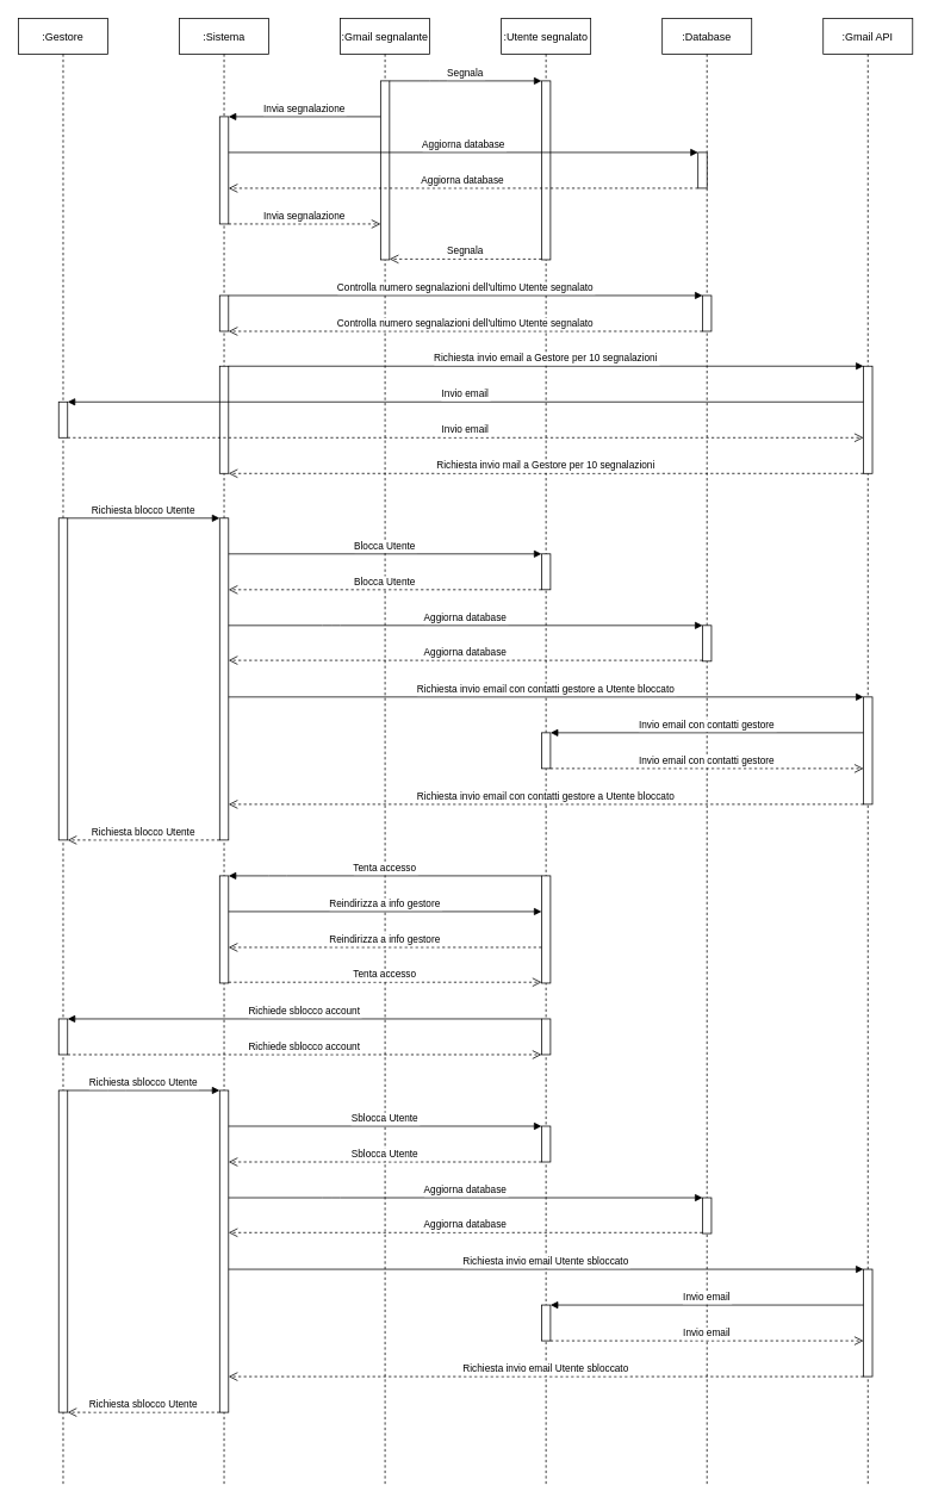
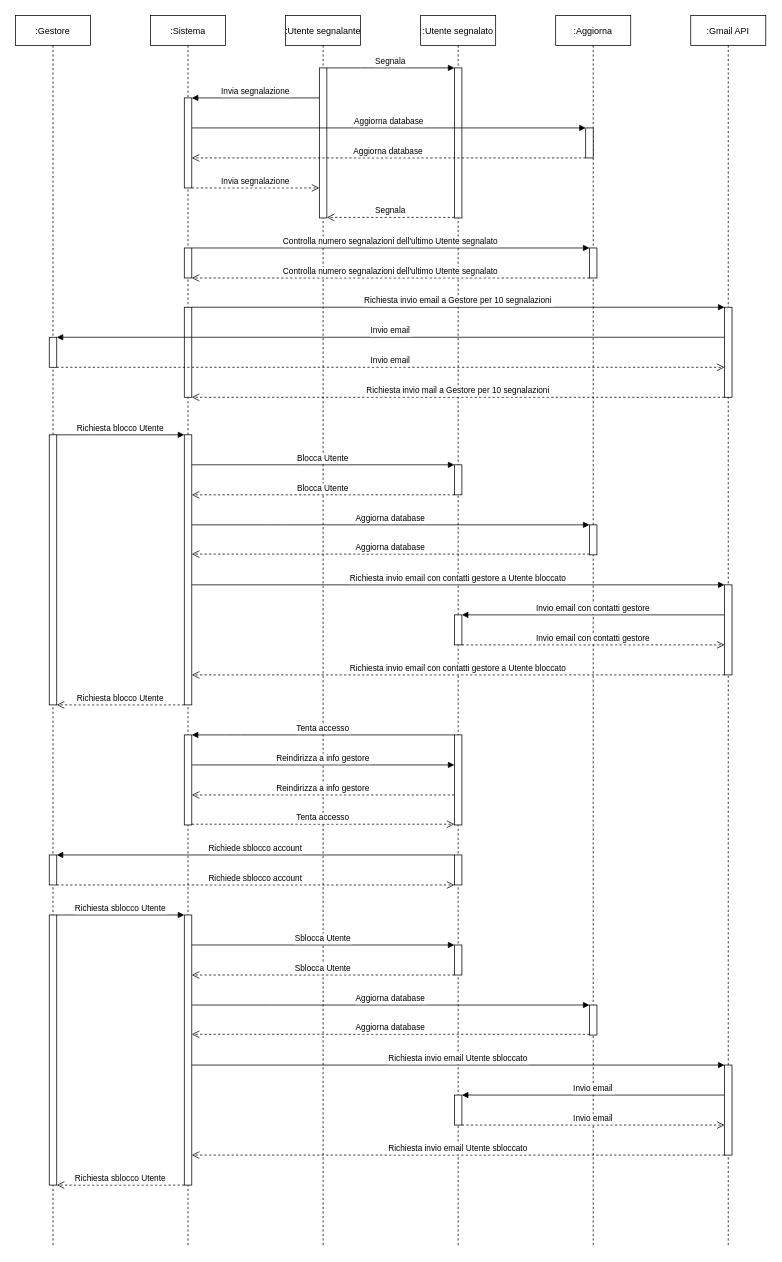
  <mxCell id="0" />
  <mxCell id="1" parent="0" />
  <mxCell id="2" value=":Gestore" style="shape=umlLifeline;perimeter=lifelinePerimeter;container=1;collapsible=0;recursiveResize=0;rounded=0;shadow=0;strokeWidth=1;" parent="1" vertex="1"><mxGeometry x="20" y="20" width="100" height="1640" as="geometry" /></mxCell>
  <mxCell id="3" value="" style="points=[];perimeter=orthogonalPerimeter;rounded=0;shadow=0;strokeWidth=1;" vertex="1" parent="2"><mxGeometry x="45" y="429" width="10" height="40" as="geometry" /></mxCell>
  <mxCell id="4" value="" style="points=[];perimeter=orthogonalPerimeter;rounded=0;shadow=0;strokeWidth=1;" vertex="1" parent="2"><mxGeometry x="45" y="559" width="10" height="360" as="geometry" /></mxCell>
  <mxCell id="5" value="" style="points=[];perimeter=orthogonalPerimeter;rounded=0;shadow=0;strokeWidth=1;" vertex="1" parent="2"><mxGeometry x="45" y="1119" width="10" height="40" as="geometry" /></mxCell>
- <mxCell id="6" value=":Gmail segnalante" style="shape=umlLifeline;perimeter=lifelinePerimeter;container=1;collapsible=0;recursiveResize=0;rounded=0;shadow=0;strokeWidth=1;" parent="1" vertex="1"><mxGeometry x="380" y="20" width="100" height="1640" as="geometry" /></mxCell>
+ <mxCell id="6" value=":Utente segnalante" style="shape=umlLifeline;perimeter=lifelinePerimeter;container=1;collapsible=0;recursiveResize=0;rounded=0;shadow=0;strokeWidth=1;" parent="1" vertex="1"><mxGeometry x="380" y="20" width="100" height="1640" as="geometry" /></mxCell>
  <mxCell id="7" value="" style="points=[];perimeter=orthogonalPerimeter;rounded=0;shadow=0;strokeWidth=1;" parent="6" vertex="1"><mxGeometry x="45" y="70" width="10" height="200" as="geometry" /></mxCell>
  <mxCell id="8" value="Segnala" style="verticalAlign=bottom;endArrow=open;dashed=1;endSize=8;shadow=0;strokeWidth=1;" parent="6" edge="1"><mxGeometry relative="1" as="geometry"><mxPoint x="55" y="269.23" as="targetPoint" /><mxPoint x="225" y="269.23" as="sourcePoint" /></mxGeometry></mxCell>
  <mxCell id="9" value="Invia segnalazione" style="verticalAlign=bottom;endArrow=open;dashed=1;endSize=8;shadow=0;strokeWidth=1;" edge="1" parent="6"><mxGeometry relative="1" as="geometry"><mxPoint x="45" y="230.0" as="targetPoint" /><mxPoint x="-125" y="230.0" as="sourcePoint" /></mxGeometry></mxCell>
  <mxCell id="10" value=":Utente segnalato" style="shape=umlLifeline;perimeter=lifelinePerimeter;container=1;collapsible=0;recursiveResize=0;rounded=0;shadow=0;strokeWidth=1;" vertex="1" parent="1"><mxGeometry x="560" y="20" width="100" height="1640" as="geometry" /></mxCell>
  <mxCell id="11" value="" style="points=[];perimeter=orthogonalPerimeter;rounded=0;shadow=0;strokeWidth=1;" vertex="1" parent="10"><mxGeometry x="45" y="70" width="10" height="200" as="geometry" /></mxCell>
  <mxCell id="12" value="" style="points=[];perimeter=orthogonalPerimeter;rounded=0;shadow=0;strokeWidth=1;" vertex="1" parent="10"><mxGeometry x="45" y="599" width="10" height="40" as="geometry" /></mxCell>
  <mxCell id="13" value="" style="points=[];perimeter=orthogonalPerimeter;rounded=0;shadow=0;strokeWidth=1;" vertex="1" parent="10"><mxGeometry x="45" y="799" width="10" height="40" as="geometry" /></mxCell>
  <mxCell id="14" value="" style="points=[];perimeter=orthogonalPerimeter;rounded=0;shadow=0;strokeWidth=1;" vertex="1" parent="10"><mxGeometry x="45" y="1119" width="10" height="40" as="geometry" /></mxCell>
  <mxCell id="15" value="" style="points=[];perimeter=orthogonalPerimeter;rounded=0;shadow=0;strokeWidth=1;" vertex="1" parent="10"><mxGeometry x="45" y="959" width="10" height="120" as="geometry" /></mxCell>
- <mxCell id="16" value=":Database" style="shape=umlLifeline;perimeter=lifelinePerimeter;container=1;collapsible=0;recursiveResize=0;rounded=0;shadow=0;strokeWidth=1;" vertex="1" parent="1"><mxGeometry x="740" y="20" width="100" height="1640" as="geometry" /></mxCell>
+ <mxCell id="16" value=":Aggiorna" style="shape=umlLifeline;perimeter=lifelinePerimeter;container=1;collapsible=0;recursiveResize=0;rounded=0;shadow=0;strokeWidth=1;" vertex="1" parent="1"><mxGeometry x="740" y="20" width="100" height="1640" as="geometry" /></mxCell>
  <mxCell id="17" value="" style="points=[];perimeter=orthogonalPerimeter;rounded=0;shadow=0;strokeWidth=1;" vertex="1" parent="16"><mxGeometry x="45" y="679" width="10" height="40" as="geometry" /></mxCell>
  <mxCell id="18" value="" style="points=[];perimeter=orthogonalPerimeter;rounded=0;shadow=0;strokeWidth=1;" vertex="1" parent="16"><mxGeometry x="40" y="150" width="10" height="40" as="geometry" /></mxCell>
  <mxCell id="19" value="" style="points=[];perimeter=orthogonalPerimeter;rounded=0;shadow=0;strokeWidth=1;" vertex="1" parent="16"><mxGeometry x="45" y="310" width="10" height="40" as="geometry" /></mxCell>
  <mxCell id="20" value=":Gmail API" style="shape=umlLifeline;perimeter=lifelinePerimeter;container=1;collapsible=0;recursiveResize=0;rounded=0;shadow=0;strokeWidth=1;" vertex="1" parent="1"><mxGeometry x="920" y="20" width="100" height="1640" as="geometry" /></mxCell>
  <mxCell id="21" value="" style="points=[];perimeter=orthogonalPerimeter;rounded=0;shadow=0;strokeWidth=1;" vertex="1" parent="20"><mxGeometry x="45" y="389" width="10" height="120" as="geometry" /></mxCell>
  <mxCell id="22" value="" style="points=[];perimeter=orthogonalPerimeter;rounded=0;shadow=0;strokeWidth=1;" vertex="1" parent="20"><mxGeometry x="45" y="759" width="10" height="120" as="geometry" /></mxCell>
  <mxCell id="23" value=":Sistema" style="shape=umlLifeline;perimeter=lifelinePerimeter;container=1;collapsible=0;recursiveResize=0;rounded=0;shadow=0;strokeWidth=1;" vertex="1" parent="1"><mxGeometry x="200" y="20" width="100" height="1640" as="geometry" /></mxCell>
  <mxCell id="24" value="" style="points=[];perimeter=orthogonalPerimeter;rounded=0;shadow=0;strokeWidth=1;" vertex="1" parent="23"><mxGeometry x="45" y="110" width="10" height="120" as="geometry" /></mxCell>
  <mxCell id="25" value="" style="points=[];perimeter=orthogonalPerimeter;rounded=0;shadow=0;strokeWidth=1;" vertex="1" parent="23"><mxGeometry x="45" y="389" width="10" height="120" as="geometry" /></mxCell>
  <mxCell id="26" value="" style="points=[];perimeter=orthogonalPerimeter;rounded=0;shadow=0;strokeWidth=1;" vertex="1" parent="23"><mxGeometry x="45" y="559" width="10" height="360" as="geometry" /></mxCell>
  <mxCell id="27" value="Richiesta blocco Utente" style="verticalAlign=bottom;endArrow=open;dashed=1;endSize=8;shadow=0;strokeWidth=1;" edge="1" parent="23"><mxGeometry relative="1" as="geometry"><mxPoint x="-125" y="919" as="targetPoint" /><mxPoint x="45" y="919" as="sourcePoint" /></mxGeometry></mxCell>
  <mxCell id="28" value="Invia segnalazione" style="verticalAlign=bottom;endArrow=block;shadow=0;strokeWidth=1;" edge="1" parent="23"><mxGeometry relative="1" as="geometry"><mxPoint x="225" y="110.0" as="sourcePoint" /><mxPoint x="55" y="110.0" as="targetPoint" /><Array as="points" /></mxGeometry></mxCell>
  <mxCell id="29" value="" style="points=[];perimeter=orthogonalPerimeter;rounded=0;shadow=0;strokeWidth=1;" vertex="1" parent="23"><mxGeometry x="45" y="310" width="10" height="40" as="geometry" /></mxCell>
  <mxCell id="30" value="Segnala" style="verticalAlign=bottom;endArrow=block;shadow=0;strokeWidth=1;" parent="1" edge="1"><mxGeometry relative="1" as="geometry"><mxPoint x="435" y="90" as="sourcePoint" /><mxPoint x="605" y="90" as="targetPoint" /><Array as="points"><mxPoint x="490" y="90" /></Array></mxGeometry></mxCell>
  <mxCell id="31" value="Richiesta invio email a Gestore per 10 segnalazioni" style="verticalAlign=bottom;endArrow=block;shadow=0;strokeWidth=1;" edge="1" parent="1"><mxGeometry relative="1" as="geometry"><mxPoint x="255" y="409" as="sourcePoint" /><mxPoint x="965" y="409" as="targetPoint" /><Array as="points" /></mxGeometry></mxCell>
  <mxCell id="32" value="Richiesta invio mail a Gestore per 10 segnalazioni" style="verticalAlign=bottom;endArrow=open;dashed=1;endSize=8;shadow=0;strokeWidth=1;" edge="1" parent="1"><mxGeometry relative="1" as="geometry"><mxPoint x="255" y="529" as="targetPoint" /><mxPoint x="965" y="529" as="sourcePoint" /></mxGeometry></mxCell>
  <mxCell id="33" value="Invio email" style="verticalAlign=bottom;endArrow=block;shadow=0;strokeWidth=1;" edge="1" parent="1"><mxGeometry relative="1" as="geometry"><mxPoint x="965" y="449" as="sourcePoint" /><mxPoint x="75" y="449" as="targetPoint" /><Array as="points" /><mxPoint as="offset" /></mxGeometry></mxCell>
  <mxCell id="34" value="Invio email" style="verticalAlign=bottom;endArrow=open;dashed=1;endSize=8;shadow=0;strokeWidth=1;" edge="1" parent="1"><mxGeometry relative="1" as="geometry"><mxPoint x="965" y="489" as="targetPoint" /><mxPoint x="75" y="489" as="sourcePoint" /></mxGeometry></mxCell>
  <mxCell id="35" value="Richiesta blocco Utente" style="verticalAlign=bottom;endArrow=block;shadow=0;strokeWidth=1;" edge="1" parent="1" source="4" target="26"><mxGeometry relative="1" as="geometry"><mxPoint x="75" y="579" as="sourcePoint" /><mxPoint x="245" y="579" as="targetPoint" /><Array as="points"><mxPoint x="130" y="579" /></Array></mxGeometry></mxCell>
  <mxCell id="36" value="Blocca Utente" style="verticalAlign=bottom;endArrow=block;shadow=0;strokeWidth=1;" edge="1" parent="1"><mxGeometry relative="1" as="geometry"><mxPoint x="255" y="619" as="sourcePoint" /><mxPoint x="605" y="619" as="targetPoint" /><Array as="points" /></mxGeometry></mxCell>
  <mxCell id="37" value="Blocca Utente" style="verticalAlign=bottom;endArrow=open;dashed=1;endSize=8;shadow=0;strokeWidth=1;" edge="1" parent="1"><mxGeometry relative="1" as="geometry"><mxPoint x="255" y="659" as="targetPoint" /><mxPoint x="605" y="659" as="sourcePoint" /></mxGeometry></mxCell>
  <mxCell id="38" value="Aggiorna database" style="verticalAlign=bottom;endArrow=block;shadow=0;strokeWidth=1;" edge="1" parent="1"><mxGeometry relative="1" as="geometry"><mxPoint x="255" y="699" as="sourcePoint" /><mxPoint x="785" y="699" as="targetPoint" /><Array as="points"><mxPoint x="370" y="699" /></Array></mxGeometry></mxCell>
  <mxCell id="39" value="Aggiorna database" style="verticalAlign=bottom;endArrow=open;dashed=1;endSize=8;shadow=0;strokeWidth=1;" edge="1" parent="1"><mxGeometry relative="1" as="geometry"><mxPoint x="255" y="738" as="targetPoint" /><mxPoint x="785" y="738" as="sourcePoint" /></mxGeometry></mxCell>
  <mxCell id="40" value="Richiesta invio email con contatti gestore a Utente bloccato" style="verticalAlign=bottom;endArrow=block;shadow=0;strokeWidth=1;" edge="1" parent="1" source="26" target="22"><mxGeometry relative="1" as="geometry"><mxPoint x="250" y="779" as="sourcePoint" /><mxPoint x="960" y="779" as="targetPoint" /><Array as="points" /></mxGeometry></mxCell>
  <mxCell id="41" value="Richiesta invio email con contatti gestore a Utente bloccato" style="verticalAlign=bottom;endArrow=open;dashed=1;endSize=8;shadow=0;strokeWidth=1;" edge="1" parent="1"><mxGeometry relative="1" as="geometry"><mxPoint x="255" y="899" as="targetPoint" /><mxPoint x="965" y="899" as="sourcePoint" /></mxGeometry></mxCell>
  <mxCell id="42" value="Invio email con contatti gestore" style="verticalAlign=bottom;endArrow=block;shadow=0;strokeWidth=1;" edge="1" parent="1"><mxGeometry relative="1" as="geometry"><mxPoint x="965" y="819" as="sourcePoint" /><mxPoint x="615" y="819" as="targetPoint" /><Array as="points" /><mxPoint as="offset" /></mxGeometry></mxCell>
  <mxCell id="43" value="Invio email con contatti gestore" style="verticalAlign=bottom;endArrow=open;dashed=1;endSize=8;shadow=0;strokeWidth=1;" edge="1" parent="1"><mxGeometry relative="1" as="geometry"><mxPoint x="965" y="859" as="targetPoint" /><mxPoint x="615" y="859" as="sourcePoint" /></mxGeometry></mxCell>
  <mxCell id="44" value="Richiede sblocco account" style="verticalAlign=bottom;endArrow=block;shadow=0;strokeWidth=1;" edge="1" parent="1"><mxGeometry relative="1" as="geometry"><mxPoint x="605" y="1139" as="sourcePoint" /><mxPoint x="75" y="1139" as="targetPoint" /><Array as="points" /></mxGeometry></mxCell>
  <mxCell id="45" value="Richiede sblocco account" style="verticalAlign=bottom;endArrow=open;dashed=1;endSize=8;shadow=0;strokeWidth=1;" edge="1" parent="1"><mxGeometry relative="1" as="geometry"><mxPoint x="605" y="1179" as="targetPoint" /><mxPoint x="75" y="1179" as="sourcePoint" /></mxGeometry></mxCell>
  <mxCell id="46" value="" style="points=[];perimeter=orthogonalPerimeter;rounded=0;shadow=0;strokeWidth=1;" vertex="1" parent="1"><mxGeometry x="245" y="979" width="10" height="120" as="geometry" /></mxCell>
  <mxCell id="47" value="Tenta accesso" style="verticalAlign=bottom;endArrow=open;dashed=1;endSize=8;shadow=0;strokeWidth=1;" edge="1" parent="1"><mxGeometry relative="1" as="geometry"><mxPoint x="605" y="1098" as="targetPoint" /><mxPoint x="255" y="1098" as="sourcePoint" /></mxGeometry></mxCell>
  <mxCell id="48" value="Tenta accesso" style="verticalAlign=bottom;endArrow=block;shadow=0;strokeWidth=1;" edge="1" source="15" target="46" parent="1"><mxGeometry relative="1" as="geometry"><mxPoint x="-105" y="979" as="targetPoint" /><Array as="points"><mxPoint x="310" y="979" /></Array></mxGeometry></mxCell>
  <mxCell id="49" value="Reindirizza a info gestore" style="verticalAlign=bottom;endArrow=block;shadow=0;strokeWidth=1;" edge="1" parent="1"><mxGeometry relative="1" as="geometry"><mxPoint x="255" y="1019" as="sourcePoint" /><mxPoint x="605" y="1019" as="targetPoint" /><Array as="points" /></mxGeometry></mxCell>
  <mxCell id="50" value="Reindirizza a info gestore" style="verticalAlign=bottom;endArrow=open;dashed=1;endSize=8;shadow=0;strokeWidth=1;" edge="1" parent="1"><mxGeometry relative="1" as="geometry"><mxPoint x="255" y="1059" as="targetPoint" /><mxPoint x="605" y="1059" as="sourcePoint" /></mxGeometry></mxCell>
  <mxCell id="51" value="" style="points=[];perimeter=orthogonalPerimeter;rounded=0;shadow=0;strokeWidth=1;" vertex="1" parent="1"><mxGeometry x="65" y="1219" width="10" height="360" as="geometry" /></mxCell>
  <mxCell id="52" value="" style="points=[];perimeter=orthogonalPerimeter;rounded=0;shadow=0;strokeWidth=1;" vertex="1" parent="1"><mxGeometry x="605" y="1259" width="10" height="40" as="geometry" /></mxCell>
  <mxCell id="53" value="" style="points=[];perimeter=orthogonalPerimeter;rounded=0;shadow=0;strokeWidth=1;" vertex="1" parent="1"><mxGeometry x="605" y="1459" width="10" height="40" as="geometry" /></mxCell>
  <mxCell id="54" value="" style="points=[];perimeter=orthogonalPerimeter;rounded=0;shadow=0;strokeWidth=1;" vertex="1" parent="1"><mxGeometry x="785" y="1339" width="10" height="40" as="geometry" /></mxCell>
  <mxCell id="55" value="" style="points=[];perimeter=orthogonalPerimeter;rounded=0;shadow=0;strokeWidth=1;" vertex="1" parent="1"><mxGeometry x="965" y="1419" width="10" height="120" as="geometry" /></mxCell>
  <mxCell id="56" value="" style="points=[];perimeter=orthogonalPerimeter;rounded=0;shadow=0;strokeWidth=1;" vertex="1" parent="1"><mxGeometry x="245" y="1219" width="10" height="360" as="geometry" /></mxCell>
  <mxCell id="57" value="Richiesta sblocco Utente" style="verticalAlign=bottom;endArrow=open;dashed=1;endSize=8;shadow=0;strokeWidth=1;" edge="1" parent="1"><mxGeometry relative="1" as="geometry"><mxPoint x="75" y="1579" as="targetPoint" /><mxPoint x="245" y="1579" as="sourcePoint" /></mxGeometry></mxCell>
  <mxCell id="58" value="Richiesta sblocco Utente" style="verticalAlign=bottom;endArrow=block;shadow=0;strokeWidth=1;" edge="1" source="51" target="56" parent="1"><mxGeometry relative="1" as="geometry"><mxPoint x="75" y="1219" as="sourcePoint" /><mxPoint x="245" y="1219" as="targetPoint" /><Array as="points"><mxPoint x="130" y="1219" /></Array></mxGeometry></mxCell>
  <mxCell id="59" value="Sblocca Utente" style="verticalAlign=bottom;endArrow=block;shadow=0;strokeWidth=1;" edge="1" parent="1"><mxGeometry relative="1" as="geometry"><mxPoint x="255" y="1259" as="sourcePoint" /><mxPoint x="605" y="1259" as="targetPoint" /><Array as="points" /></mxGeometry></mxCell>
  <mxCell id="60" value="Sblocca Utente" style="verticalAlign=bottom;endArrow=open;dashed=1;endSize=8;shadow=0;strokeWidth=1;" edge="1" parent="1"><mxGeometry relative="1" as="geometry"><mxPoint x="255" y="1299" as="targetPoint" /><mxPoint x="605" y="1299" as="sourcePoint" /></mxGeometry></mxCell>
  <mxCell id="61" value="Aggiorna database" style="verticalAlign=bottom;endArrow=block;shadow=0;strokeWidth=1;" edge="1" parent="1"><mxGeometry relative="1" as="geometry"><mxPoint x="255" y="1339" as="sourcePoint" /><mxPoint x="785" y="1339" as="targetPoint" /><Array as="points"><mxPoint x="370" y="1339" /></Array></mxGeometry></mxCell>
  <mxCell id="62" value="Aggiorna database" style="verticalAlign=bottom;endArrow=open;dashed=1;endSize=8;shadow=0;strokeWidth=1;" edge="1" parent="1"><mxGeometry relative="1" as="geometry"><mxPoint x="255" y="1378" as="targetPoint" /><mxPoint x="785" y="1378" as="sourcePoint" /></mxGeometry></mxCell>
  <mxCell id="63" value="Richiesta invio email Utente sbloccato" style="verticalAlign=bottom;endArrow=block;shadow=0;strokeWidth=1;" edge="1" source="56" target="55" parent="1"><mxGeometry relative="1" as="geometry"><mxPoint x="250" y="1419" as="sourcePoint" /><mxPoint x="960" y="1419" as="targetPoint" /><Array as="points" /></mxGeometry></mxCell>
  <mxCell id="64" value="Richiesta invio email Utente sbloccato" style="verticalAlign=bottom;endArrow=open;dashed=1;endSize=8;shadow=0;strokeWidth=1;" edge="1" parent="1"><mxGeometry relative="1" as="geometry"><mxPoint x="255" y="1539" as="targetPoint" /><mxPoint x="965" y="1539" as="sourcePoint" /></mxGeometry></mxCell>
  <mxCell id="65" value="Invio email" style="verticalAlign=bottom;endArrow=block;shadow=0;strokeWidth=1;" edge="1" parent="1"><mxGeometry relative="1" as="geometry"><mxPoint x="965" y="1459" as="sourcePoint" /><mxPoint x="615" y="1459" as="targetPoint" /><Array as="points" /><mxPoint as="offset" /></mxGeometry></mxCell>
  <mxCell id="66" value="Invio email" style="verticalAlign=bottom;endArrow=open;dashed=1;endSize=8;shadow=0;strokeWidth=1;" edge="1" parent="1"><mxGeometry relative="1" as="geometry"><mxPoint x="965" y="1499" as="targetPoint" /><mxPoint x="615" y="1499" as="sourcePoint" /></mxGeometry></mxCell>
  <mxCell id="67" value="Aggiorna database" style="verticalAlign=bottom;endArrow=block;shadow=0;strokeWidth=1;" edge="1" parent="1"><mxGeometry relative="1" as="geometry"><mxPoint x="255" y="170" as="sourcePoint" /><mxPoint x="780" y="170" as="targetPoint" /><Array as="points" /></mxGeometry></mxCell>
  <mxCell id="68" value="Aggiorna database" style="verticalAlign=bottom;endArrow=open;dashed=1;endSize=8;shadow=0;strokeWidth=1;" edge="1" parent="1"><mxGeometry relative="1" as="geometry"><mxPoint x="255" y="210" as="targetPoint" /><mxPoint x="780" y="210" as="sourcePoint" /></mxGeometry></mxCell>
  <mxCell id="69" value="Controlla numero segnalazioni dell'ultimo Utente segnalato" style="verticalAlign=bottom;endArrow=block;shadow=0;strokeWidth=1;" edge="1" parent="1"><mxGeometry relative="1" as="geometry"><mxPoint x="255" y="330" as="sourcePoint" /><mxPoint x="785" y="330" as="targetPoint" /><Array as="points" /></mxGeometry></mxCell>
  <mxCell id="70" value="Controlla numero segnalazioni dell'ultimo Utente segnalato" style="verticalAlign=bottom;endArrow=open;dashed=1;endSize=8;shadow=0;strokeWidth=1;" edge="1" parent="1"><mxGeometry relative="1" as="geometry"><mxPoint x="255" y="370" as="targetPoint" /><mxPoint x="785" y="370" as="sourcePoint" /></mxGeometry></mxCell>
